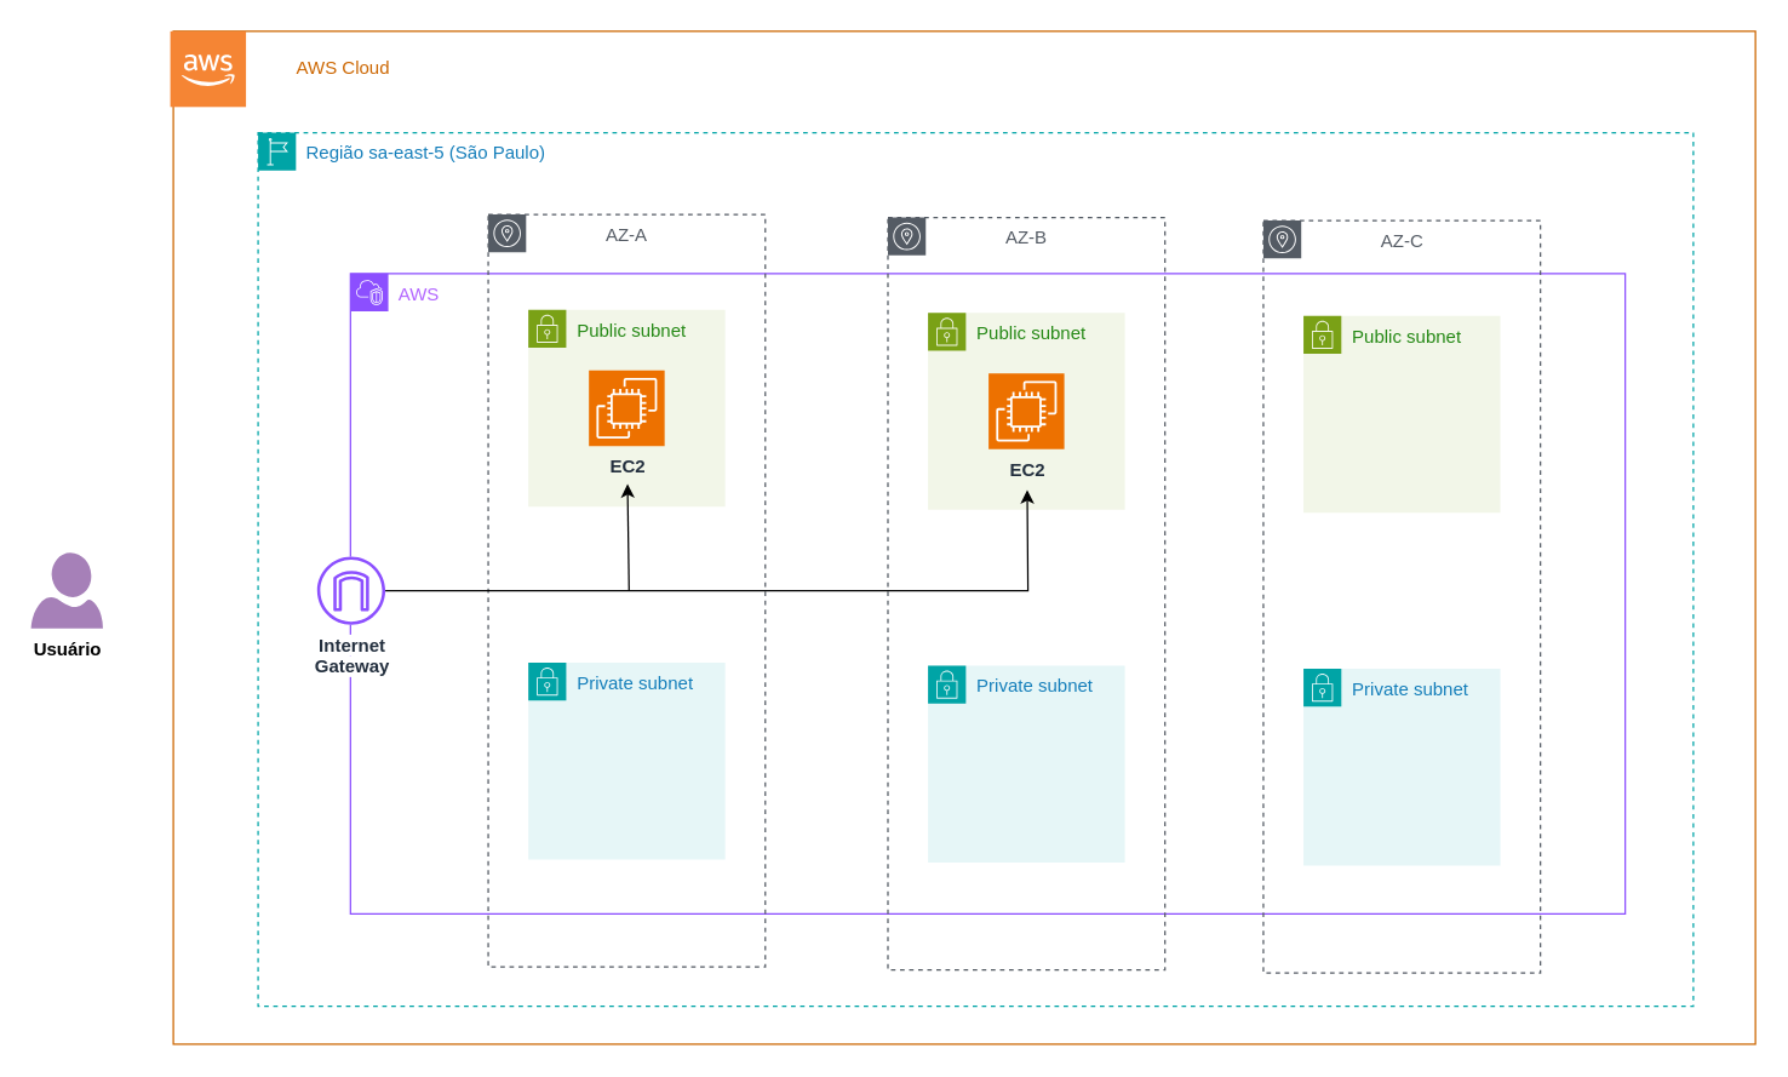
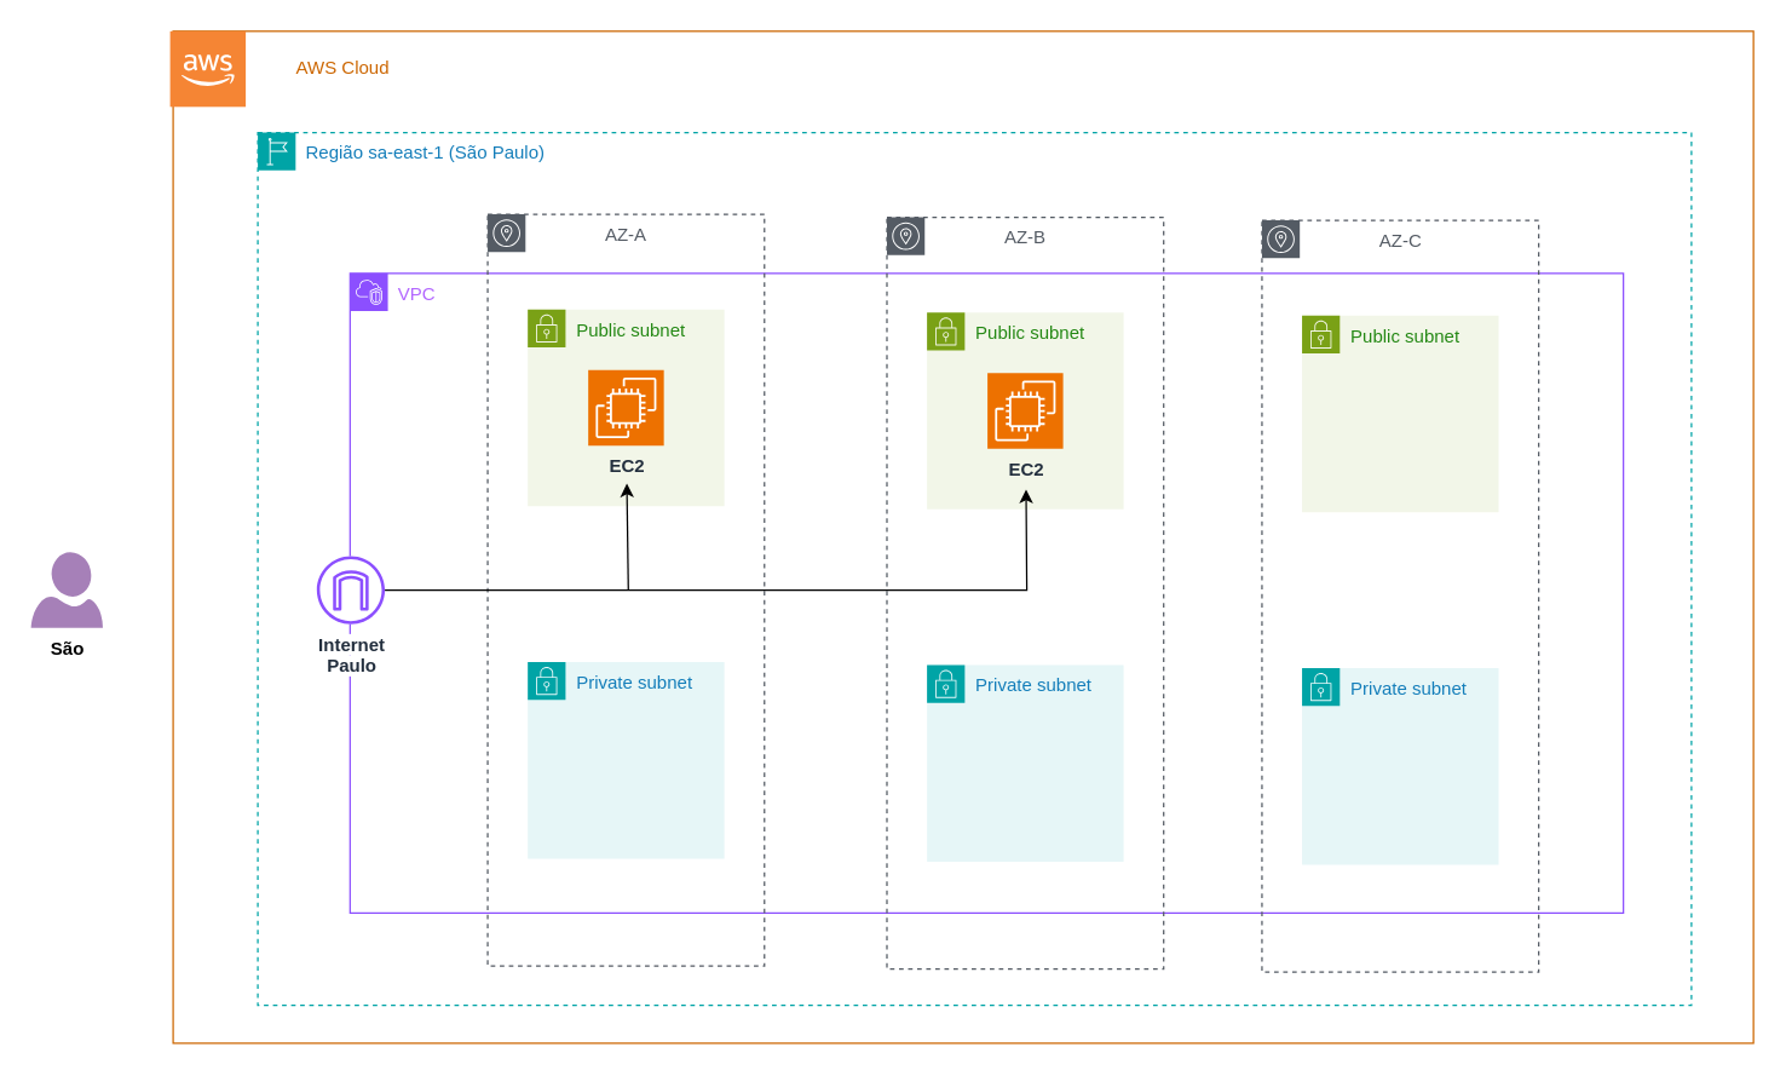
  <mxCell id="0" />
  <mxCell id="1" parent="0" />
  <mxCell id="2" value="" style="rounded=0;whiteSpace=wrap;html=1;fillColor=none;strokeColor=#CC6600;" vertex="1" parent="1"><mxGeometry x="114" y="20" width="1045" height="669" as="geometry" /></mxCell>
  <mxCell id="3" value="" style="outlineConnect=0;dashed=0;verticalLabelPosition=bottom;verticalAlign=top;align=center;html=1;shape=mxgraph.aws3.cloud_2;fillColor=#F58534;gradientColor=none;" vertex="1" parent="1"><mxGeometry x="112" y="20" width="50" height="50" as="geometry" /></mxCell>
- <mxCell id="4" value="Região sa-east-5 (São Paulo)" style="points=[[0,0],[0.25,0],[0.5,0],[0.75,0],[1,0],[1,0.25],[1,0.5],[1,0.75],[1,1],[0.75,1],[0.5,1],[0.25,1],[0,1],[0,0.75],[0,0.5],[0,0.25]];outlineConnect=0;gradientColor=none;html=1;whiteSpace=wrap;fontSize=12;fontStyle=0;container=0;pointerEvents=0;collapsible=0;recursiveResize=0;shape=mxgraph.aws4.group;grIcon=mxgraph.aws4.group_region;strokeColor=#00A4A6;fillColor=none;verticalAlign=top;align=left;spacingLeft=30;fontColor=#147EBA;dashed=1;" vertex="1" parent="1"><mxGeometry x="170" y="87" width="948" height="577" as="geometry" /></mxCell>
+ <mxCell id="4" value="Região sa-east-1 (São Paulo)" style="points=[[0,0],[0.25,0],[0.5,0],[0.75,0],[1,0],[1,0.25],[1,0.5],[1,0.75],[1,1],[0.75,1],[0.5,1],[0.25,1],[0,1],[0,0.75],[0,0.5],[0,0.25]];outlineConnect=0;gradientColor=none;html=1;whiteSpace=wrap;fontSize=12;fontStyle=0;container=0;pointerEvents=0;collapsible=0;recursiveResize=0;shape=mxgraph.aws4.group;grIcon=mxgraph.aws4.group_region;strokeColor=#00A4A6;fillColor=none;verticalAlign=top;align=left;spacingLeft=30;fontColor=#147EBA;dashed=1;" vertex="1" parent="1"><mxGeometry x="170" y="87" width="948" height="577" as="geometry" /></mxCell>
  <mxCell id="5" value="&lt;font color=&quot;#cc6600&quot;&gt;AWS Cloud&lt;/font&gt;" style="text;html=1;align=center;verticalAlign=middle;whiteSpace=wrap;rounded=0;" vertex="1" parent="1"><mxGeometry x="187" y="30" width="79" height="30" as="geometry" /></mxCell>
- <mxCell id="6" value="&lt;font color=&quot;#b266ff&quot;&gt;AWS&lt;/font&gt;" style="points=[[0,0],[0.25,0],[0.5,0],[0.75,0],[1,0],[1,0.25],[1,0.5],[1,0.75],[1,1],[0.75,1],[0.5,1],[0.25,1],[0,1],[0,0.75],[0,0.5],[0,0.25]];outlineConnect=0;gradientColor=none;html=1;whiteSpace=wrap;fontSize=12;fontStyle=0;container=0;pointerEvents=0;collapsible=0;recursiveResize=0;shape=mxgraph.aws4.group;grIcon=mxgraph.aws4.group_vpc2;strokeColor=#8C4FFF;fillColor=none;verticalAlign=top;align=left;spacingLeft=30;fontColor=#AAB7B8;dashed=0;" vertex="1" parent="1"><mxGeometry x="231" y="180" width="842" height="423" as="geometry" /></mxCell>
+ <mxCell id="6" value="&lt;font color=&quot;#b266ff&quot;&gt;VPC&lt;/font&gt;" style="points=[[0,0],[0.25,0],[0.5,0],[0.75,0],[1,0],[1,0.25],[1,0.5],[1,0.75],[1,1],[0.75,1],[0.5,1],[0.25,1],[0,1],[0,0.75],[0,0.5],[0,0.25]];outlineConnect=0;gradientColor=none;html=1;whiteSpace=wrap;fontSize=12;fontStyle=0;container=0;pointerEvents=0;collapsible=0;recursiveResize=0;shape=mxgraph.aws4.group;grIcon=mxgraph.aws4.group_vpc2;strokeColor=#8C4FFF;fillColor=none;verticalAlign=top;align=left;spacingLeft=30;fontColor=#AAB7B8;dashed=0;" vertex="1" parent="1"><mxGeometry x="231" y="180" width="842" height="423" as="geometry" /></mxCell>
  <mxCell id="7" value="" style="group" vertex="1" connectable="0" parent="1"><mxGeometry x="322" y="141" width="183" height="497" as="geometry" /></mxCell>
  <mxCell id="8" value="&amp;nbsp; &amp;nbsp; &amp;nbsp; &amp;nbsp; &amp;nbsp; &amp;nbsp; &amp;nbsp; AZ-A" style="sketch=0;outlineConnect=0;gradientColor=none;html=1;whiteSpace=wrap;fontSize=12;fontStyle=0;shape=mxgraph.aws4.group;grIcon=mxgraph.aws4.group_availability_zone;strokeColor=#545B64;fillColor=none;verticalAlign=top;align=left;spacingLeft=30;fontColor=#545B64;dashed=1;" vertex="1" parent="7"><mxGeometry width="183" height="497" as="geometry" /></mxCell>
  <mxCell id="9" value="Public subnet" style="points=[[0,0],[0.25,0],[0.5,0],[0.75,0],[1,0],[1,0.25],[1,0.5],[1,0.75],[1,1],[0.75,1],[0.5,1],[0.25,1],[0,1],[0,0.75],[0,0.5],[0,0.25]];outlineConnect=0;gradientColor=none;html=1;whiteSpace=wrap;fontSize=12;fontStyle=0;container=1;pointerEvents=0;collapsible=0;recursiveResize=0;shape=mxgraph.aws4.group;grIcon=mxgraph.aws4.group_security_group;grStroke=0;strokeColor=#7AA116;fillColor=#F2F6E8;verticalAlign=top;align=left;spacingLeft=30;fontColor=#248814;dashed=0;" vertex="1" parent="7"><mxGeometry x="26.5" y="63" width="130" height="130" as="geometry" /></mxCell>
  <mxCell id="10" value="Private subnet" style="points=[[0,0],[0.25,0],[0.5,0],[0.75,0],[1,0],[1,0.25],[1,0.5],[1,0.75],[1,1],[0.75,1],[0.5,1],[0.25,1],[0,1],[0,0.75],[0,0.5],[0,0.25]];outlineConnect=0;gradientColor=none;html=1;whiteSpace=wrap;fontSize=12;fontStyle=0;container=1;pointerEvents=0;collapsible=0;recursiveResize=0;shape=mxgraph.aws4.group;grIcon=mxgraph.aws4.group_security_group;grStroke=0;strokeColor=#00A4A6;fillColor=#E6F6F7;verticalAlign=top;align=left;spacingLeft=30;fontColor=#147EBA;dashed=0;" vertex="1" parent="7"><mxGeometry x="26.5" y="296" width="130" height="130" as="geometry" /></mxCell>
  <mxCell id="11" value="&lt;b&gt;EC2&lt;/b&gt;" style="sketch=0;points=[[0,0,0],[0.25,0,0],[0.5,0,0],[0.75,0,0],[1,0,0],[0,1,0],[0.25,1,0],[0.5,1,0],[0.75,1,0],[1,1,0],[0,0.25,0],[0,0.5,0],[0,0.75,0],[1,0.25,0],[1,0.5,0],[1,0.75,0]];outlineConnect=0;fontColor=#232F3E;fillColor=#ED7100;strokeColor=#ffffff;dashed=0;verticalLabelPosition=bottom;verticalAlign=top;align=center;html=1;fontSize=12;fontStyle=0;aspect=fixed;shape=mxgraph.aws4.resourceIcon;resIcon=mxgraph.aws4.ec2;" vertex="1" parent="7"><mxGeometry x="66.5" y="103" width="50" height="50" as="geometry" /></mxCell>
  <mxCell id="12" value="" style="group" vertex="1" connectable="0" parent="1"><mxGeometry x="586" y="143" width="183" height="497" as="geometry" /></mxCell>
  <mxCell id="13" value="&amp;nbsp; &amp;nbsp; &amp;nbsp; &amp;nbsp; &amp;nbsp; &amp;nbsp; &amp;nbsp; AZ-B" style="sketch=0;outlineConnect=0;gradientColor=none;html=1;whiteSpace=wrap;fontSize=12;fontStyle=0;shape=mxgraph.aws4.group;grIcon=mxgraph.aws4.group_availability_zone;strokeColor=#545B64;fillColor=none;verticalAlign=top;align=left;spacingLeft=30;fontColor=#545B64;dashed=1;" vertex="1" parent="12"><mxGeometry width="183" height="497" as="geometry" /></mxCell>
  <mxCell id="14" value="Public subnet" style="points=[[0,0],[0.25,0],[0.5,0],[0.75,0],[1,0],[1,0.25],[1,0.5],[1,0.75],[1,1],[0.75,1],[0.5,1],[0.25,1],[0,1],[0,0.75],[0,0.5],[0,0.25]];outlineConnect=0;gradientColor=none;html=1;whiteSpace=wrap;fontSize=12;fontStyle=0;container=1;pointerEvents=0;collapsible=0;recursiveResize=0;shape=mxgraph.aws4.group;grIcon=mxgraph.aws4.group_security_group;grStroke=0;strokeColor=#7AA116;fillColor=#F2F6E8;verticalAlign=top;align=left;spacingLeft=30;fontColor=#248814;dashed=0;" vertex="1" parent="12"><mxGeometry x="26.5" y="63" width="130" height="130" as="geometry" /></mxCell>
  <mxCell id="15" value="Private subnet" style="points=[[0,0],[0.25,0],[0.5,0],[0.75,0],[1,0],[1,0.25],[1,0.5],[1,0.75],[1,1],[0.75,1],[0.5,1],[0.25,1],[0,1],[0,0.75],[0,0.5],[0,0.25]];outlineConnect=0;gradientColor=none;html=1;whiteSpace=wrap;fontSize=12;fontStyle=0;container=1;pointerEvents=0;collapsible=0;recursiveResize=0;shape=mxgraph.aws4.group;grIcon=mxgraph.aws4.group_security_group;grStroke=0;strokeColor=#00A4A6;fillColor=#E6F6F7;verticalAlign=top;align=left;spacingLeft=30;fontColor=#147EBA;dashed=0;" vertex="1" parent="12"><mxGeometry x="26.5" y="296" width="130" height="130" as="geometry" /></mxCell>
  <mxCell id="16" value="&lt;b&gt;EC2&lt;/b&gt;" style="sketch=0;points=[[0,0,0],[0.25,0,0],[0.5,0,0],[0.75,0,0],[1,0,0],[0,1,0],[0.25,1,0],[0.5,1,0],[0.75,1,0],[1,1,0],[0,0.25,0],[0,0.5,0],[0,0.75,0],[1,0.25,0],[1,0.5,0],[1,0.75,0]];outlineConnect=0;fontColor=#232F3E;fillColor=#ED7100;strokeColor=#ffffff;dashed=0;verticalLabelPosition=bottom;verticalAlign=top;align=center;html=1;fontSize=12;fontStyle=0;aspect=fixed;shape=mxgraph.aws4.resourceIcon;resIcon=mxgraph.aws4.ec2;" vertex="1" parent="12"><mxGeometry x="66.5" y="103" width="50" height="50" as="geometry" /></mxCell>
  <mxCell id="17" value="" style="group" vertex="1" connectable="0" parent="1"><mxGeometry x="834" y="145" width="183" height="497" as="geometry" /></mxCell>
  <mxCell id="18" value="&amp;nbsp; &amp;nbsp; &amp;nbsp; &amp;nbsp; &amp;nbsp; &amp;nbsp; &amp;nbsp; AZ-C" style="sketch=0;outlineConnect=0;gradientColor=none;html=1;whiteSpace=wrap;fontSize=12;fontStyle=0;shape=mxgraph.aws4.group;grIcon=mxgraph.aws4.group_availability_zone;strokeColor=#545B64;fillColor=none;verticalAlign=top;align=left;spacingLeft=30;fontColor=#545B64;dashed=1;" vertex="1" parent="17"><mxGeometry width="183" height="497" as="geometry" /></mxCell>
  <mxCell id="19" value="Public subnet" style="points=[[0,0],[0.25,0],[0.5,0],[0.75,0],[1,0],[1,0.25],[1,0.5],[1,0.75],[1,1],[0.75,1],[0.5,1],[0.25,1],[0,1],[0,0.75],[0,0.5],[0,0.25]];outlineConnect=0;gradientColor=none;html=1;whiteSpace=wrap;fontSize=12;fontStyle=0;container=1;pointerEvents=0;collapsible=0;recursiveResize=0;shape=mxgraph.aws4.group;grIcon=mxgraph.aws4.group_security_group;grStroke=0;strokeColor=#7AA116;fillColor=#F2F6E8;verticalAlign=top;align=left;spacingLeft=30;fontColor=#248814;dashed=0;" vertex="1" parent="17"><mxGeometry x="26.5" y="63" width="130" height="130" as="geometry" /></mxCell>
  <mxCell id="20" value="Private subnet" style="points=[[0,0],[0.25,0],[0.5,0],[0.75,0],[1,0],[1,0.25],[1,0.5],[1,0.75],[1,1],[0.75,1],[0.5,1],[0.25,1],[0,1],[0,0.75],[0,0.5],[0,0.25]];outlineConnect=0;gradientColor=none;html=1;whiteSpace=wrap;fontSize=12;fontStyle=0;container=1;pointerEvents=0;collapsible=0;recursiveResize=0;shape=mxgraph.aws4.group;grIcon=mxgraph.aws4.group_security_group;grStroke=0;strokeColor=#00A4A6;fillColor=#E6F6F7;verticalAlign=top;align=left;spacingLeft=30;fontColor=#147EBA;dashed=0;" vertex="1" parent="17"><mxGeometry x="26.5" y="296" width="130" height="130" as="geometry" /></mxCell>
  <mxCell id="21" value="" style="ellipse;whiteSpace=wrap;html=1;aspect=fixed;fillColor=default;strokeColor=none;" vertex="1" parent="1"><mxGeometry x="208" y="367" width="45" height="45" as="geometry" /></mxCell>
  <mxCell id="22" style="edgeStyle=orthogonalEdgeStyle;rounded=0;orthogonalLoop=1;jettySize=auto;html=1;" edge="1" parent="1" source="23"><mxGeometry relative="1" as="geometry"><mxPoint x="678" y="323" as="targetPoint" /></mxGeometry></mxCell>
- <mxCell id="23" value="&lt;span style=&quot;background-color: rgb(255, 255, 255);&quot;&gt;&lt;b&gt;Internet &lt;br&gt;Gateway&lt;/b&gt;&lt;/span&gt;" style="sketch=0;outlineConnect=0;fontColor=#232F3E;gradientColor=none;fillColor=#8C4FFF;strokeColor=none;dashed=0;verticalLabelPosition=bottom;verticalAlign=top;align=center;html=1;fontSize=12;fontStyle=0;aspect=fixed;pointerEvents=1;shape=mxgraph.aws4.internet_gateway;" vertex="1" parent="1"><mxGeometry x="209" y="367" width="45" height="45" as="geometry" /></mxCell>
- <mxCell id="24" value="&lt;b&gt;Usuário&lt;/b&gt;" style="verticalLabelPosition=bottom;html=1;verticalAlign=top;align=center;strokeColor=none;fillColor=#A680B8;shape=mxgraph.azure.user;" vertex="1" parent="1"><mxGeometry x="20" y="364.5" width="47.5" height="50" as="geometry" /></mxCell>
+ <mxCell id="23" value="&lt;span style=&quot;background-color: rgb(255, 255, 255);&quot;&gt;&lt;b&gt;Internet &lt;br&gt;Paulo&lt;/b&gt;&lt;/span&gt;" style="sketch=0;outlineConnect=0;fontColor=#232F3E;gradientColor=none;fillColor=#8C4FFF;strokeColor=none;dashed=0;verticalLabelPosition=bottom;verticalAlign=top;align=center;html=1;fontSize=12;fontStyle=0;aspect=fixed;pointerEvents=1;shape=mxgraph.aws4.internet_gateway;" vertex="1" parent="1"><mxGeometry x="209" y="367" width="45" height="45" as="geometry" /></mxCell>
+ <mxCell id="24" value="&lt;b&gt;São&lt;/b&gt;" style="verticalLabelPosition=bottom;html=1;verticalAlign=top;align=center;strokeColor=none;fillColor=#A680B8;shape=mxgraph.azure.user;" vertex="1" parent="1"><mxGeometry x="20" y="364.5" width="47.5" height="50" as="geometry" /></mxCell>
  <mxCell id="25" value="" style="endArrow=classic;html=1;rounded=0;" edge="1" parent="1"><mxGeometry width="50" height="50" relative="1" as="geometry"><mxPoint x="415" y="389" as="sourcePoint" /><mxPoint x="414" y="319" as="targetPoint" /></mxGeometry></mxCell>
